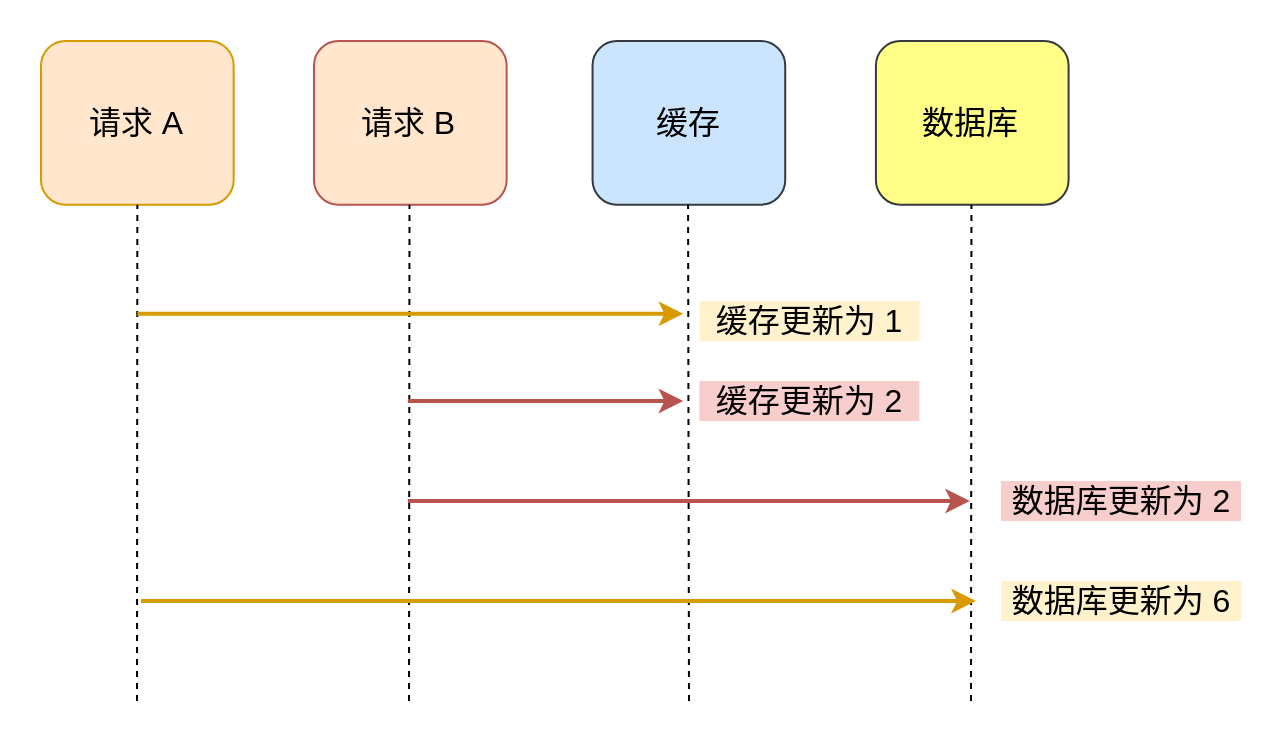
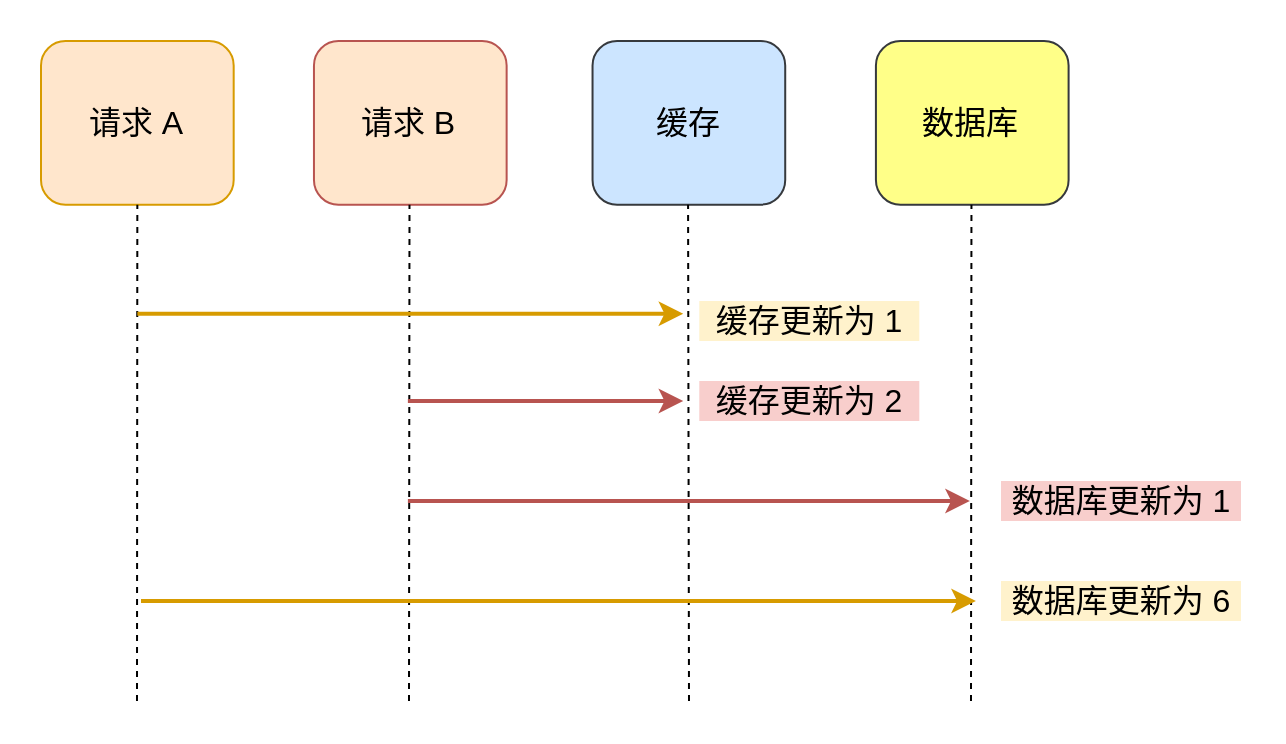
  <mxCell id="0" />
  <mxCell id="1" parent="0" />
  <mxCell id="2" value="请求 A" style="rounded=1;whiteSpace=wrap;html=1;fontSize=16;fillColor=#ffe6cc;strokeColor=#d79b00;" vertex="1" parent="1"><mxGeometry x="20" y="20" width="96.338" height="81.818" as="geometry" /></mxCell>
  <mxCell id="3" value="请求 B" style="rounded=1;whiteSpace=wrap;html=1;fontSize=16;fillColor=#ffe6cc;strokeColor=#b85450;" vertex="1" parent="1"><mxGeometry x="156.479" y="20" width="96.338" height="81.818" as="geometry" /></mxCell>
  <mxCell id="4" value="缓存" style="rounded=1;whiteSpace=wrap;html=1;fontSize=16;fillColor=#cce5ff;strokeColor=#36393d;" vertex="1" parent="1"><mxGeometry x="295.768" y="20" width="96.338" height="81.818" as="geometry" /></mxCell>
  <mxCell id="5" value="数据库" style="rounded=1;whiteSpace=wrap;html=1;fontSize=16;fillColor=#ffff88;strokeColor=#36393d;" vertex="1" parent="1"><mxGeometry x="437.465" y="20" width="96.338" height="81.818" as="geometry" /></mxCell>
  <mxCell id="6" value="" style="endArrow=none;html=1;fontSize=16;entryX=0.5;entryY=1;entryDx=0;entryDy=0;dashed=1;" edge="1" parent="1" target="2"><mxGeometry x="70" y="150" width="50" height="50" as="geometry"><mxPoint x="68" y="350" as="sourcePoint" /><mxPoint x="100.282" y="142.727" as="targetPoint" /></mxGeometry></mxCell>
  <mxCell id="7" value="" style="endArrow=none;html=1;fontSize=16;entryX=0.5;entryY=1;entryDx=0;entryDy=0;dashed=1;" edge="1" parent="1"><mxGeometry x="70" y="150" width="50" height="50" as="geometry"><mxPoint x="204" y="350" as="sourcePoint" /><mxPoint x="204.246" y="101.818" as="targetPoint" /></mxGeometry></mxCell>
  <mxCell id="8" value="" style="endArrow=none;html=1;fontSize=16;entryX=0.5;entryY=1;entryDx=0;entryDy=0;dashed=1;" edge="1" parent="1"><mxGeometry x="70" y="150" width="50" height="50" as="geometry"><mxPoint x="344" y="350" as="sourcePoint" /><mxPoint x="343.535" y="101.818" as="targetPoint" /></mxGeometry></mxCell>
  <mxCell id="9" value="" style="endArrow=none;html=1;fontSize=16;entryX=0.5;entryY=1;entryDx=0;entryDy=0;dashed=1;" edge="1" parent="1"><mxGeometry x="70" y="150" width="50" height="50" as="geometry"><mxPoint x="485" y="350" as="sourcePoint" /><mxPoint x="485.232" y="101.818" as="targetPoint" /></mxGeometry></mxCell>
  <mxCell id="10" value="" style="endArrow=classic;html=1;fontSize=16;fillColor=#ffcd28;strokeColor=#d79b00;gradientColor=#ffa500;strokeWidth=2;" edge="1" parent="1"><mxGeometry x="71.83" y="280" width="50" height="50" as="geometry"><mxPoint x="69.999" y="300" as="sourcePoint" /><mxPoint x="487.464" y="300" as="targetPoint" /></mxGeometry></mxCell>
  <mxCell id="11" value="数据库更新为 6" style="text;html=1;align=center;verticalAlign=middle;resizable=0;points=[];autosize=1;fillColor=#fff2cc;fontSize=16;" vertex="1" parent="1"><mxGeometry x="500.002" y="290.004" width="120" height="20" as="geometry" /></mxCell>
  <mxCell id="12" value="" style="endArrow=classic;html=1;fontSize=16;strokeWidth=2;gradientColor=#ea6b66;fillColor=#f8cecc;strokeColor=#b85450;" edge="1" parent="1"><mxGeometry x="68.8" y="161.81" width="50" height="50" as="geometry"><mxPoint x="203.448" y="249.992" as="sourcePoint" /><mxPoint x="484.434" y="249.992" as="targetPoint" /></mxGeometry></mxCell>
- <mxCell id="13" value="数据库更新为 2" style="text;html=1;align=center;verticalAlign=middle;resizable=0;points=[];autosize=1;fillColor=#f8cecc;fontSize=16;" vertex="1" parent="1"><mxGeometry x="500.002" y="239.995" width="120" height="20" as="geometry" /></mxCell>
+ <mxCell id="13" value="数据库更新为 1" style="text;html=1;align=center;verticalAlign=middle;resizable=0;points=[];autosize=1;fillColor=#f8cecc;fontSize=16;" vertex="1" parent="1"><mxGeometry x="500.002" y="239.995" width="120" height="20" as="geometry" /></mxCell>
  <mxCell id="14" value="" style="endArrow=classic;html=1;fontSize=16;strokeWidth=2;gradientColor=#ea6b66;fillColor=#f8cecc;strokeColor=#b85450;" edge="1" parent="1"><mxGeometry x="70" y="43.64" width="50" height="50" as="geometry"><mxPoint x="203.444" y="200.004" as="sourcePoint" /><mxPoint x="341.127" y="200.004" as="targetPoint" /></mxGeometry></mxCell>
  <mxCell id="15" value="缓存更新为 2" style="text;html=1;align=center;verticalAlign=middle;resizable=0;points=[];autosize=1;fillColor=#f8cecc;fontSize=16;strokeWidth=2;" vertex="1" parent="1"><mxGeometry x="349.155" y="189.997" width="110" height="20" as="geometry" /></mxCell>
  <mxCell id="16" value="" style="endArrow=classic;html=1;fontSize=16;strokeWidth=2;gradientColor=#ffa500;fillColor=#ffcd28;strokeColor=#d79b00;" edge="1" parent="1"><mxGeometry x="70" y="-68.18" width="50" height="50" as="geometry"><mxPoint x="68.169" y="156.365" as="sourcePoint" /><mxPoint x="341.127" y="156.365" as="targetPoint" /></mxGeometry></mxCell>
  <mxCell id="17" value="缓存更新为 1" style="text;html=1;align=center;verticalAlign=middle;resizable=0;points=[];autosize=1;fillColor=#fff2cc;fontSize=16;strokeWidth=2;" vertex="1" parent="1"><mxGeometry x="349.155" y="149.999" width="110" height="20" as="geometry" /></mxCell>
